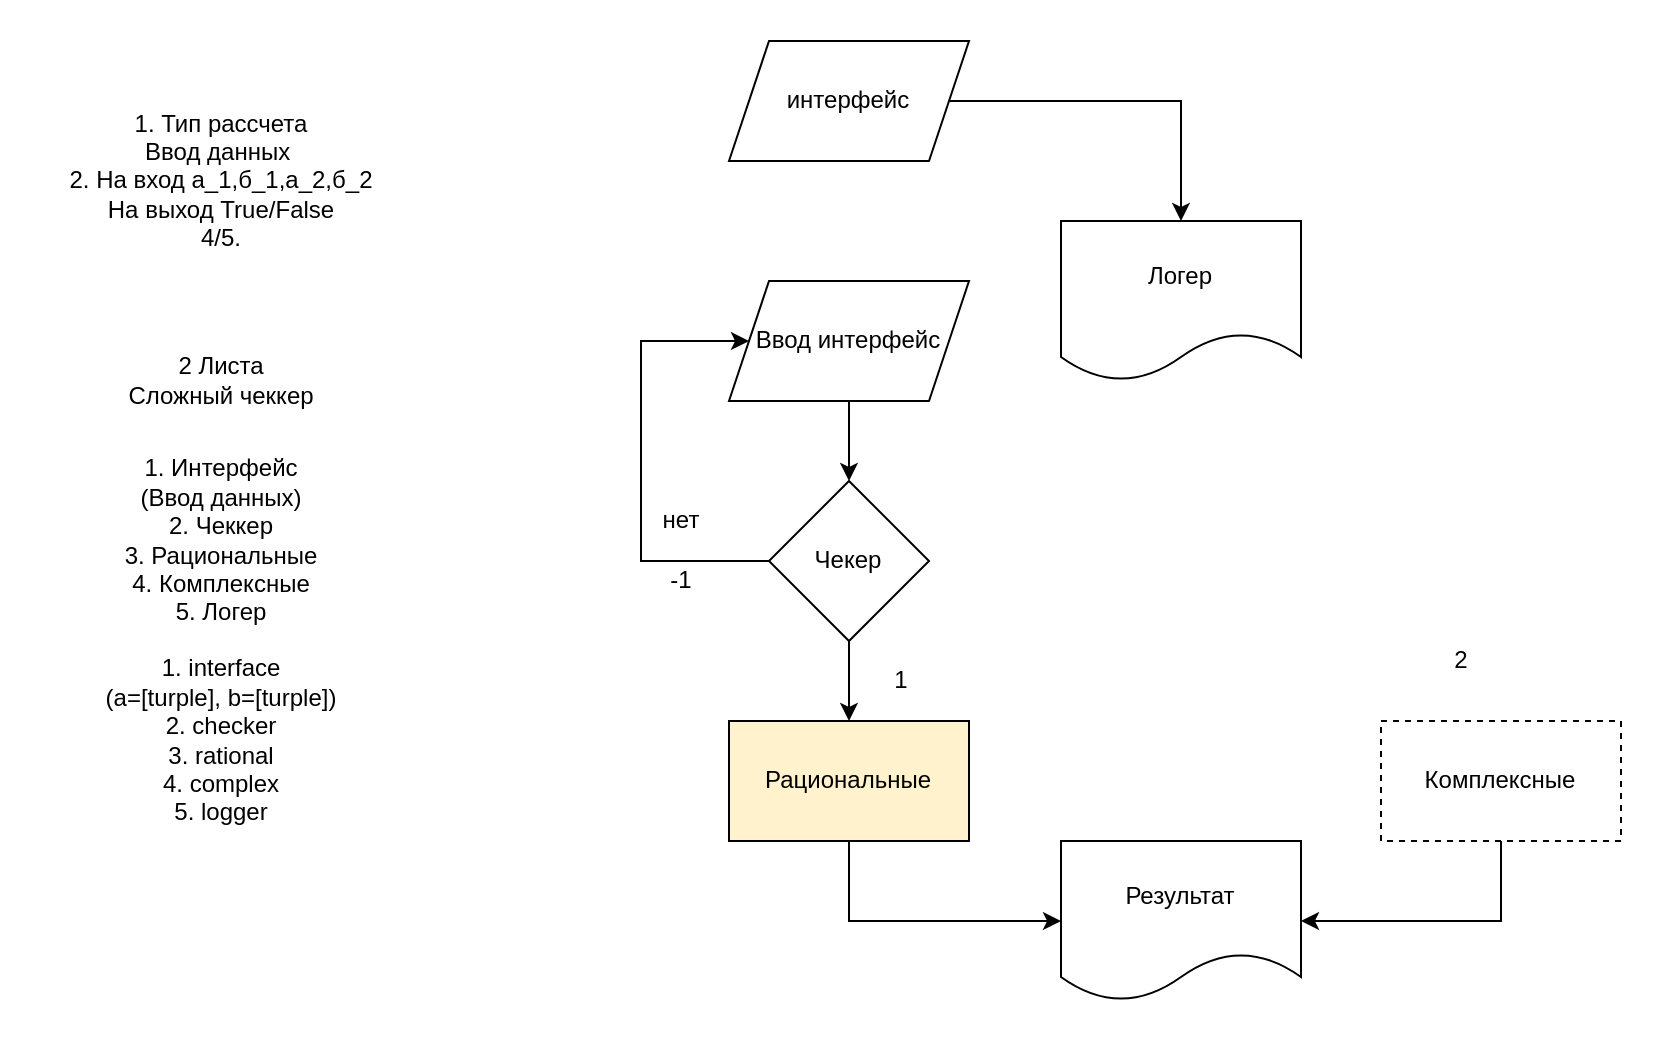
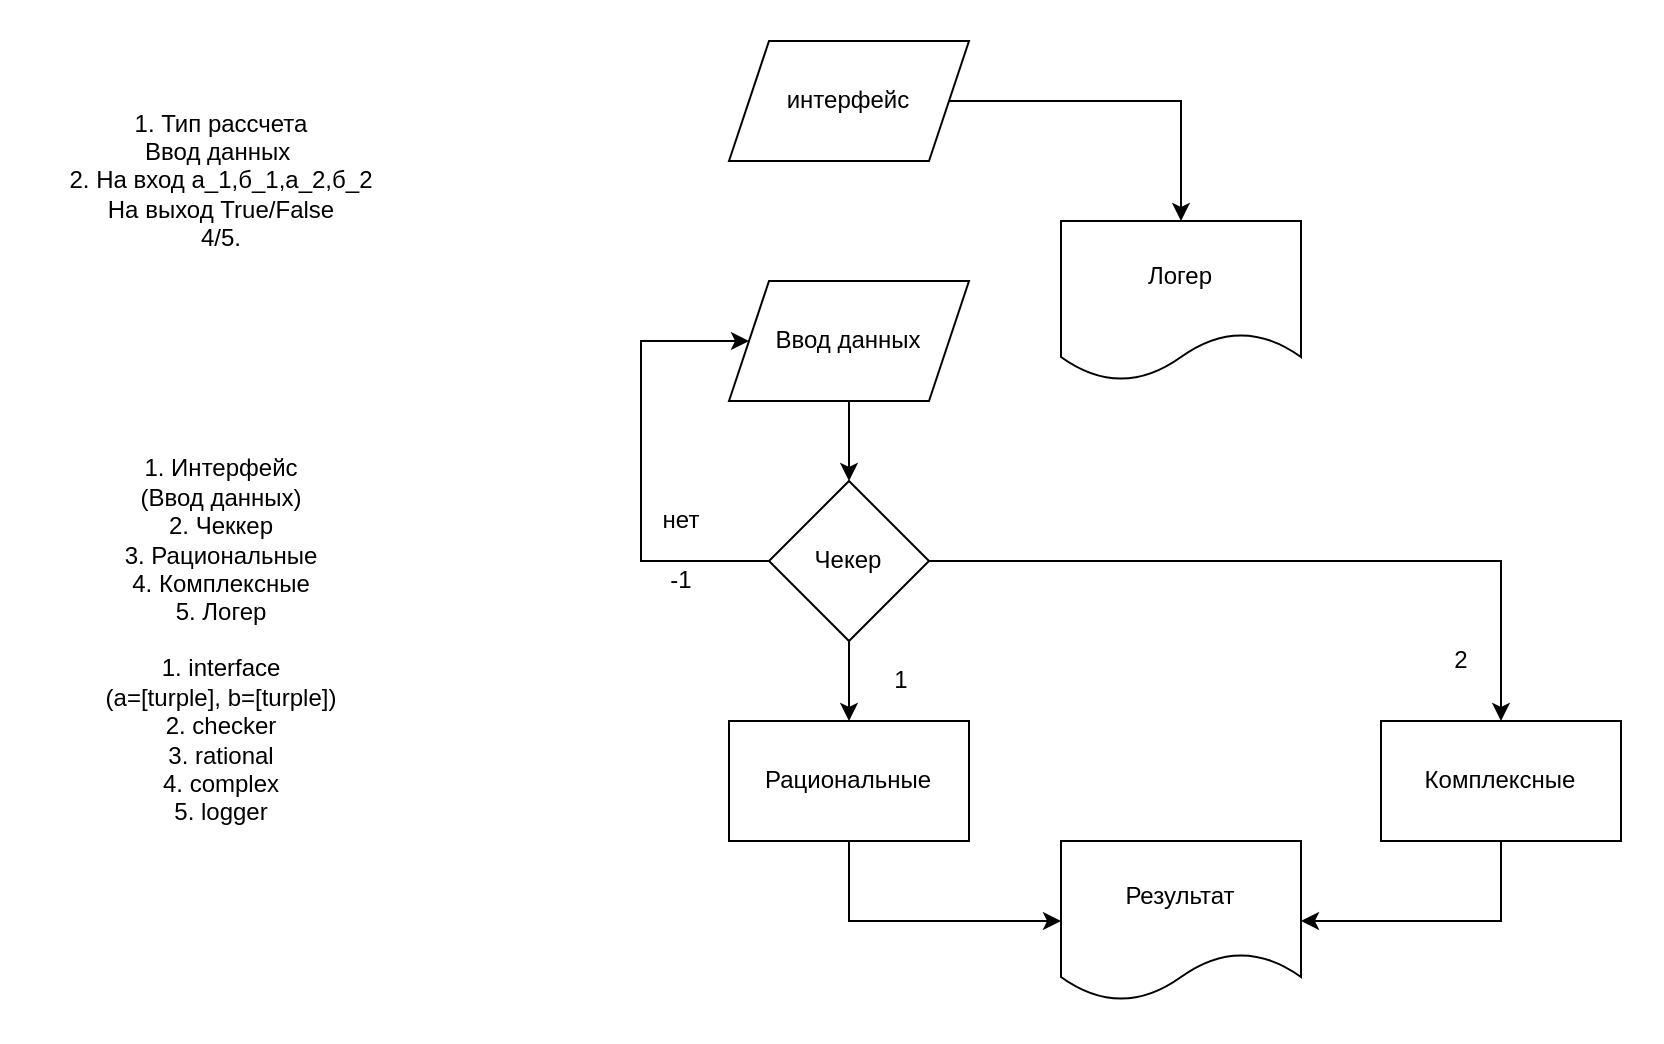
  <mxCell id="0" />
  <mxCell id="1" parent="0" />
  <mxCell id="2" value="" style="edgeStyle=orthogonalEdgeStyle;rounded=0;orthogonalLoop=1;jettySize=auto;html=1;" edge="1" parent="1" source="3" target="15"><mxGeometry relative="1" as="geometry" /></mxCell>
  <mxCell id="3" value="&lt;font style=&quot;vertical-align: inherit;&quot;&gt;&lt;font style=&quot;vertical-align: inherit;&quot;&gt;интерфейс&lt;/font&gt;&lt;/font&gt;" style="shape=parallelogram;perimeter=parallelogramPerimeter;whiteSpace=wrap;html=1;fixedSize=1;" vertex="1" parent="1"><mxGeometry x="364" y="20" width="120" height="60" as="geometry" /></mxCell>
  <mxCell id="4" value="" style="edgeStyle=orthogonalEdgeStyle;rounded=0;orthogonalLoop=1;jettySize=auto;html=1;" edge="1" parent="1" source="5" target="9"><mxGeometry relative="1" as="geometry" /></mxCell>
- <mxCell id="5" value="&lt;font style=&quot;vertical-align: inherit;&quot;&gt;&lt;font style=&quot;vertical-align: inherit;&quot;&gt;&lt;font style=&quot;vertical-align: inherit;&quot;&gt;&lt;font style=&quot;vertical-align: inherit;&quot;&gt;Ввод интерфейс&lt;/font&gt;&lt;/font&gt;&lt;/font&gt;&lt;/font&gt;" style="shape=parallelogram;perimeter=parallelogramPerimeter;whiteSpace=wrap;html=1;fixedSize=1;" vertex="1" parent="1"><mxGeometry x="364" y="140" width="120" height="60" as="geometry" /></mxCell>
+ <mxCell id="5" value="&lt;font style=&quot;vertical-align: inherit;&quot;&gt;&lt;font style=&quot;vertical-align: inherit;&quot;&gt;&lt;font style=&quot;vertical-align: inherit;&quot;&gt;&lt;font style=&quot;vertical-align: inherit;&quot;&gt;Ввод данных&lt;/font&gt;&lt;/font&gt;&lt;/font&gt;&lt;/font&gt;" style="shape=parallelogram;perimeter=parallelogramPerimeter;whiteSpace=wrap;html=1;fixedSize=1;" vertex="1" parent="1"><mxGeometry x="364" y="140" width="120" height="60" as="geometry" /></mxCell>
  <mxCell id="6" value="" style="edgeStyle=orthogonalEdgeStyle;rounded=0;orthogonalLoop=1;jettySize=auto;html=1;" edge="1" parent="1" source="9" target="11"><mxGeometry relative="1" as="geometry" /></mxCell>
  <mxCell id="7" style="edgeStyle=orthogonalEdgeStyle;rounded=0;orthogonalLoop=1;jettySize=auto;html=1;entryX=0;entryY=0.5;entryDx=0;entryDy=0;" edge="1" parent="1" source="9" target="5"><mxGeometry relative="1" as="geometry"><Array as="points"><mxPoint x="320" y="280" /><mxPoint x="320" y="170" /></Array></mxGeometry></mxCell>
+ <mxCell id="8" style="edgeStyle=orthogonalEdgeStyle;rounded=0;orthogonalLoop=1;jettySize=auto;html=1;entryX=0.5;entryY=0;entryDx=0;entryDy=0;" edge="1" parent="1" source="9" target="14"><mxGeometry relative="1" as="geometry" /></mxCell>
  <mxCell id="9" value="&lt;font style=&quot;vertical-align: inherit;&quot;&gt;&lt;font style=&quot;vertical-align: inherit;&quot;&gt;Чекер&lt;/font&gt;&lt;/font&gt;" style="rhombus;whiteSpace=wrap;html=1;" vertex="1" parent="1"><mxGeometry x="384" y="240" width="80" height="80" as="geometry" /></mxCell>
  <mxCell id="10" style="edgeStyle=orthogonalEdgeStyle;rounded=0;orthogonalLoop=1;jettySize=auto;html=1;entryX=0;entryY=0.5;entryDx=0;entryDy=0;" edge="1" parent="1" source="11" target="12"><mxGeometry relative="1" as="geometry"><Array as="points"><mxPoint x="424" y="460" /></Array></mxGeometry></mxCell>
- <mxCell id="11" value="&lt;font style=&quot;vertical-align: inherit;&quot;&gt;&lt;font style=&quot;vertical-align: inherit;&quot;&gt;Рациональные&lt;/font&gt;&lt;/font&gt;" style="whiteSpace=wrap;html=1;fillColor=#fff2cc;" vertex="1" parent="1"><mxGeometry x="364" y="360" width="120" height="60" as="geometry" /></mxCell>
+ <mxCell id="11" value="&lt;font style=&quot;vertical-align: inherit;&quot;&gt;&lt;font style=&quot;vertical-align: inherit;&quot;&gt;Рациональные&lt;/font&gt;&lt;/font&gt;" style="whiteSpace=wrap;html=1;" vertex="1" parent="1"><mxGeometry x="364" y="360" width="120" height="60" as="geometry" /></mxCell>
  <mxCell id="12" value="&lt;font style=&quot;vertical-align: inherit;&quot;&gt;&lt;font style=&quot;vertical-align: inherit;&quot;&gt;Результат&lt;/font&gt;&lt;/font&gt;" style="shape=document;whiteSpace=wrap;html=1;boundedLbl=1;" vertex="1" parent="1"><mxGeometry x="530" y="420" width="120" height="80" as="geometry" /></mxCell>
  <mxCell id="13" style="edgeStyle=orthogonalEdgeStyle;rounded=0;orthogonalLoop=1;jettySize=auto;html=1;entryX=1;entryY=0.5;entryDx=0;entryDy=0;" edge="1" parent="1" source="14" target="12"><mxGeometry relative="1" as="geometry"><Array as="points"><mxPoint x="750" y="460" /></Array></mxGeometry></mxCell>
- <mxCell id="14" value="&lt;font style=&quot;vertical-align: inherit;&quot;&gt;&lt;font style=&quot;vertical-align: inherit;&quot;&gt;Комплексные&lt;/font&gt;&lt;/font&gt;" style="rounded=0;whiteSpace=wrap;html=1;dashed=1;" vertex="1" parent="1"><mxGeometry x="690" y="360" width="120" height="60" as="geometry" /></mxCell>
+ <mxCell id="14" value="&lt;font style=&quot;vertical-align: inherit;&quot;&gt;&lt;font style=&quot;vertical-align: inherit;&quot;&gt;Комплексные&lt;/font&gt;&lt;/font&gt;" style="rounded=0;whiteSpace=wrap;html=1;" vertex="1" parent="1"><mxGeometry x="690" y="360" width="120" height="60" as="geometry" /></mxCell>
  <mxCell id="15" value="&lt;font style=&quot;vertical-align: inherit;&quot;&gt;&lt;font style=&quot;vertical-align: inherit;&quot;&gt;Логер&lt;/font&gt;&lt;/font&gt;" style="shape=document;whiteSpace=wrap;html=1;boundedLbl=1;" vertex="1" parent="1"><mxGeometry x="530" y="110" width="120" height="80" as="geometry" /></mxCell>
  <mxCell id="16" value="&lt;font style=&quot;vertical-align: inherit;&quot;&gt;&lt;font style=&quot;vertical-align: inherit;&quot;&gt;1&lt;/font&gt;&lt;/font&gt;" style="text;html=1;align=center;verticalAlign=middle;resizable=0;points=[];autosize=1;strokeColor=none;fillColor=none;" vertex="1" parent="1"><mxGeometry x="435" y="325" width="30" height="30" as="geometry" /></mxCell>
  <mxCell id="17" value="&lt;font style=&quot;vertical-align: inherit;&quot;&gt;&lt;font style=&quot;vertical-align: inherit;&quot;&gt;нет&lt;/font&gt;&lt;/font&gt;" style="text;html=1;align=center;verticalAlign=middle;resizable=0;points=[];autosize=1;strokeColor=none;fillColor=none;" vertex="1" parent="1"><mxGeometry x="320" y="245" width="40" height="30" as="geometry" /></mxCell>
  <mxCell id="18" value="&lt;font style=&quot;vertical-align: inherit;&quot;&gt;&lt;font style=&quot;vertical-align: inherit;&quot;&gt;-1&lt;/font&gt;&lt;/font&gt;" style="text;html=1;align=center;verticalAlign=middle;resizable=0;points=[];autosize=1;strokeColor=none;fillColor=none;" vertex="1" parent="1"><mxGeometry x="325" y="275" width="30" height="30" as="geometry" /></mxCell>
  <mxCell id="19" value="&lt;font style=&quot;vertical-align: inherit;&quot;&gt;&lt;font style=&quot;vertical-align: inherit;&quot;&gt;2&lt;/font&gt;&lt;/font&gt;" style="text;html=1;align=center;verticalAlign=middle;resizable=0;points=[];autosize=1;strokeColor=none;fillColor=none;" vertex="1" parent="1"><mxGeometry x="715" y="315" width="30" height="30" as="geometry" /></mxCell>
  <mxCell id="20" value="&lt;font style=&quot;vertical-align: inherit;&quot;&gt;&lt;font style=&quot;vertical-align: inherit;&quot;&gt;1. Тип рассчета&lt;br&gt;Ввод данных&amp;nbsp;&lt;br&gt;2. На вход а_1,б_1,а_2,б_2&lt;br&gt;На выход True/False&lt;br&gt;4/5.&lt;br&gt;&lt;/font&gt;&lt;/font&gt;" style="text;html=1;align=center;verticalAlign=middle;resizable=0;points=[];autosize=1;strokeColor=none;fillColor=none;" vertex="1" parent="1"><mxGeometry x="20" y="45" width="180" height="90" as="geometry" /></mxCell>
- <mxCell id="21" value="&lt;font style=&quot;vertical-align: inherit;&quot;&gt;&lt;font style=&quot;vertical-align: inherit;&quot;&gt;2 Листа&lt;br&gt;Сложный чеккер&lt;br&gt;&lt;/font&gt;&lt;/font&gt;" style="text;html=1;align=center;verticalAlign=middle;resizable=0;points=[];autosize=1;strokeColor=none;fillColor=none;" vertex="1" parent="1"><mxGeometry x="50" y="170" width="120" height="40" as="geometry" /></mxCell>
  <mxCell id="22" value="&lt;font style=&quot;vertical-align: inherit;&quot;&gt;&lt;font style=&quot;vertical-align: inherit;&quot;&gt;1. Интерфейс&lt;br&gt;(Ввод данных)&lt;br&gt;2. Чеккер&lt;br&gt;3. Рациональные&lt;br&gt;4. Комплексные&lt;br&gt;5. Логер&lt;br&gt;&lt;/font&gt;&lt;/font&gt;" style="text;html=1;align=center;verticalAlign=middle;resizable=0;points=[];autosize=1;strokeColor=none;fillColor=none;" vertex="1" parent="1"><mxGeometry x="50" y="220" width="120" height="100" as="geometry" /></mxCell>
  <mxCell id="23" value="&lt;font style=&quot;vertical-align: inherit;&quot;&gt;&lt;font style=&quot;vertical-align: inherit;&quot;&gt;1. interface&lt;br&gt;(a=[turple], b=[turple])&lt;br&gt;2. checker&lt;br&gt;3. rational&lt;br&gt;4. complex&lt;br&gt;5. logger&lt;br&gt;&lt;/font&gt;&lt;/font&gt;" style="text;html=1;align=center;verticalAlign=middle;resizable=0;points=[];autosize=1;strokeColor=none;fillColor=none;" vertex="1" parent="1"><mxGeometry x="40" y="320" width="140" height="100" as="geometry" /></mxCell>
